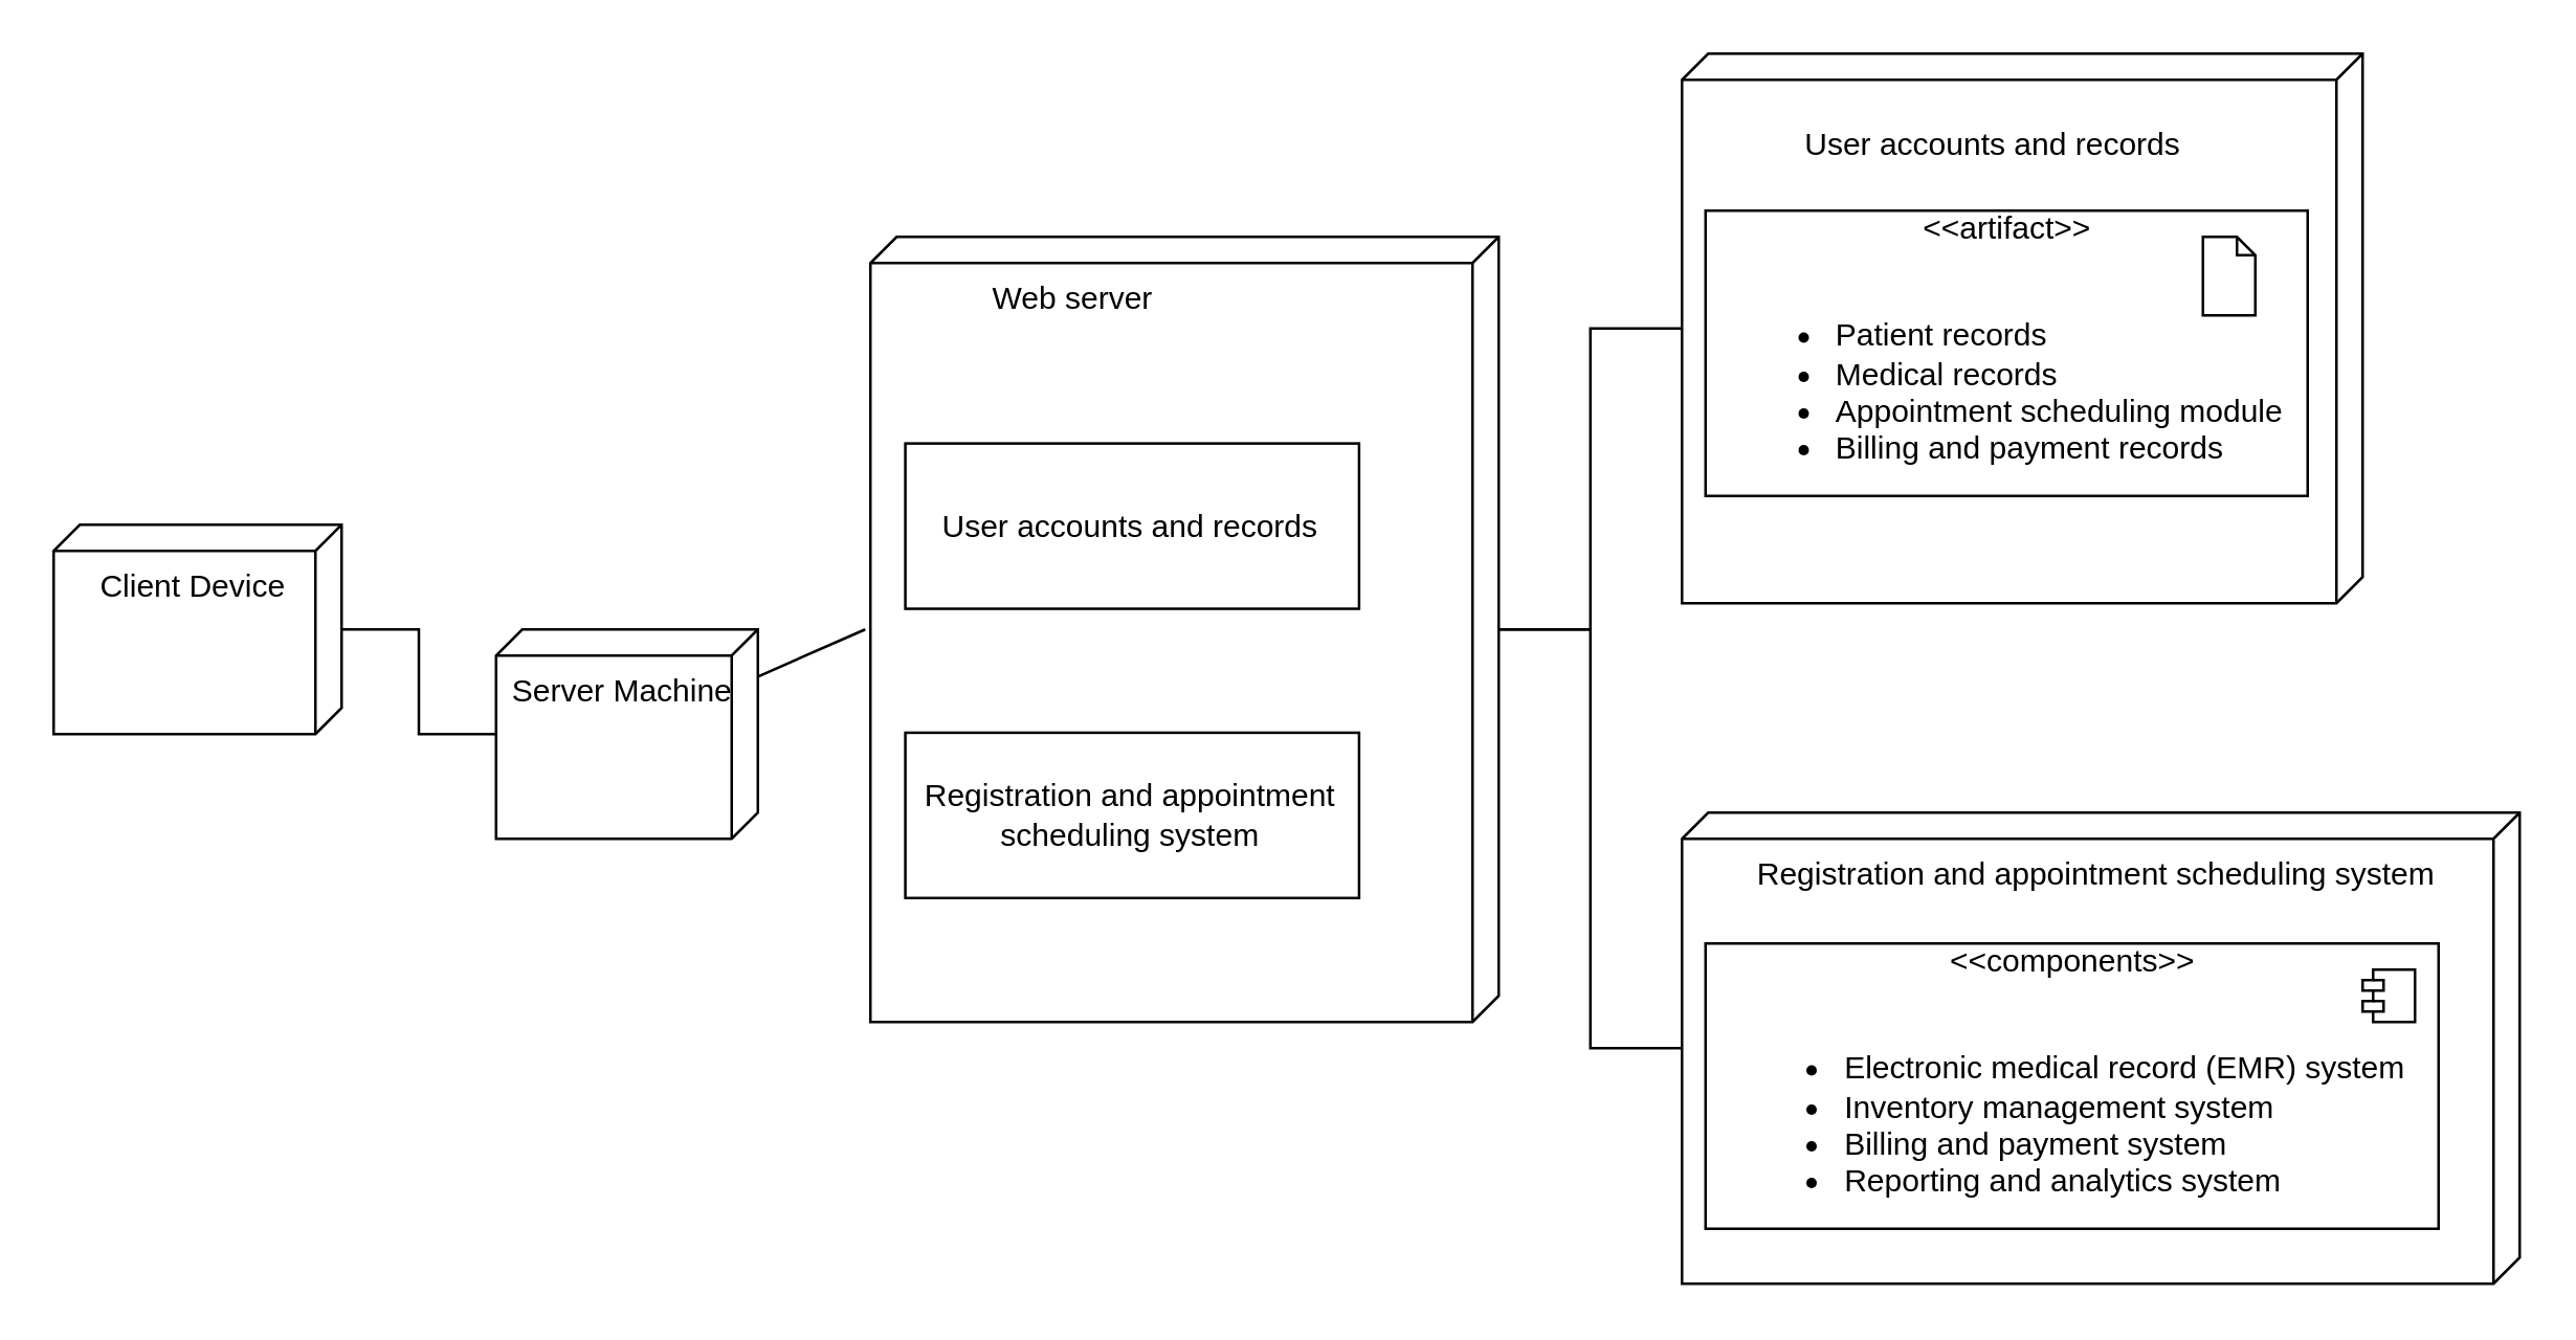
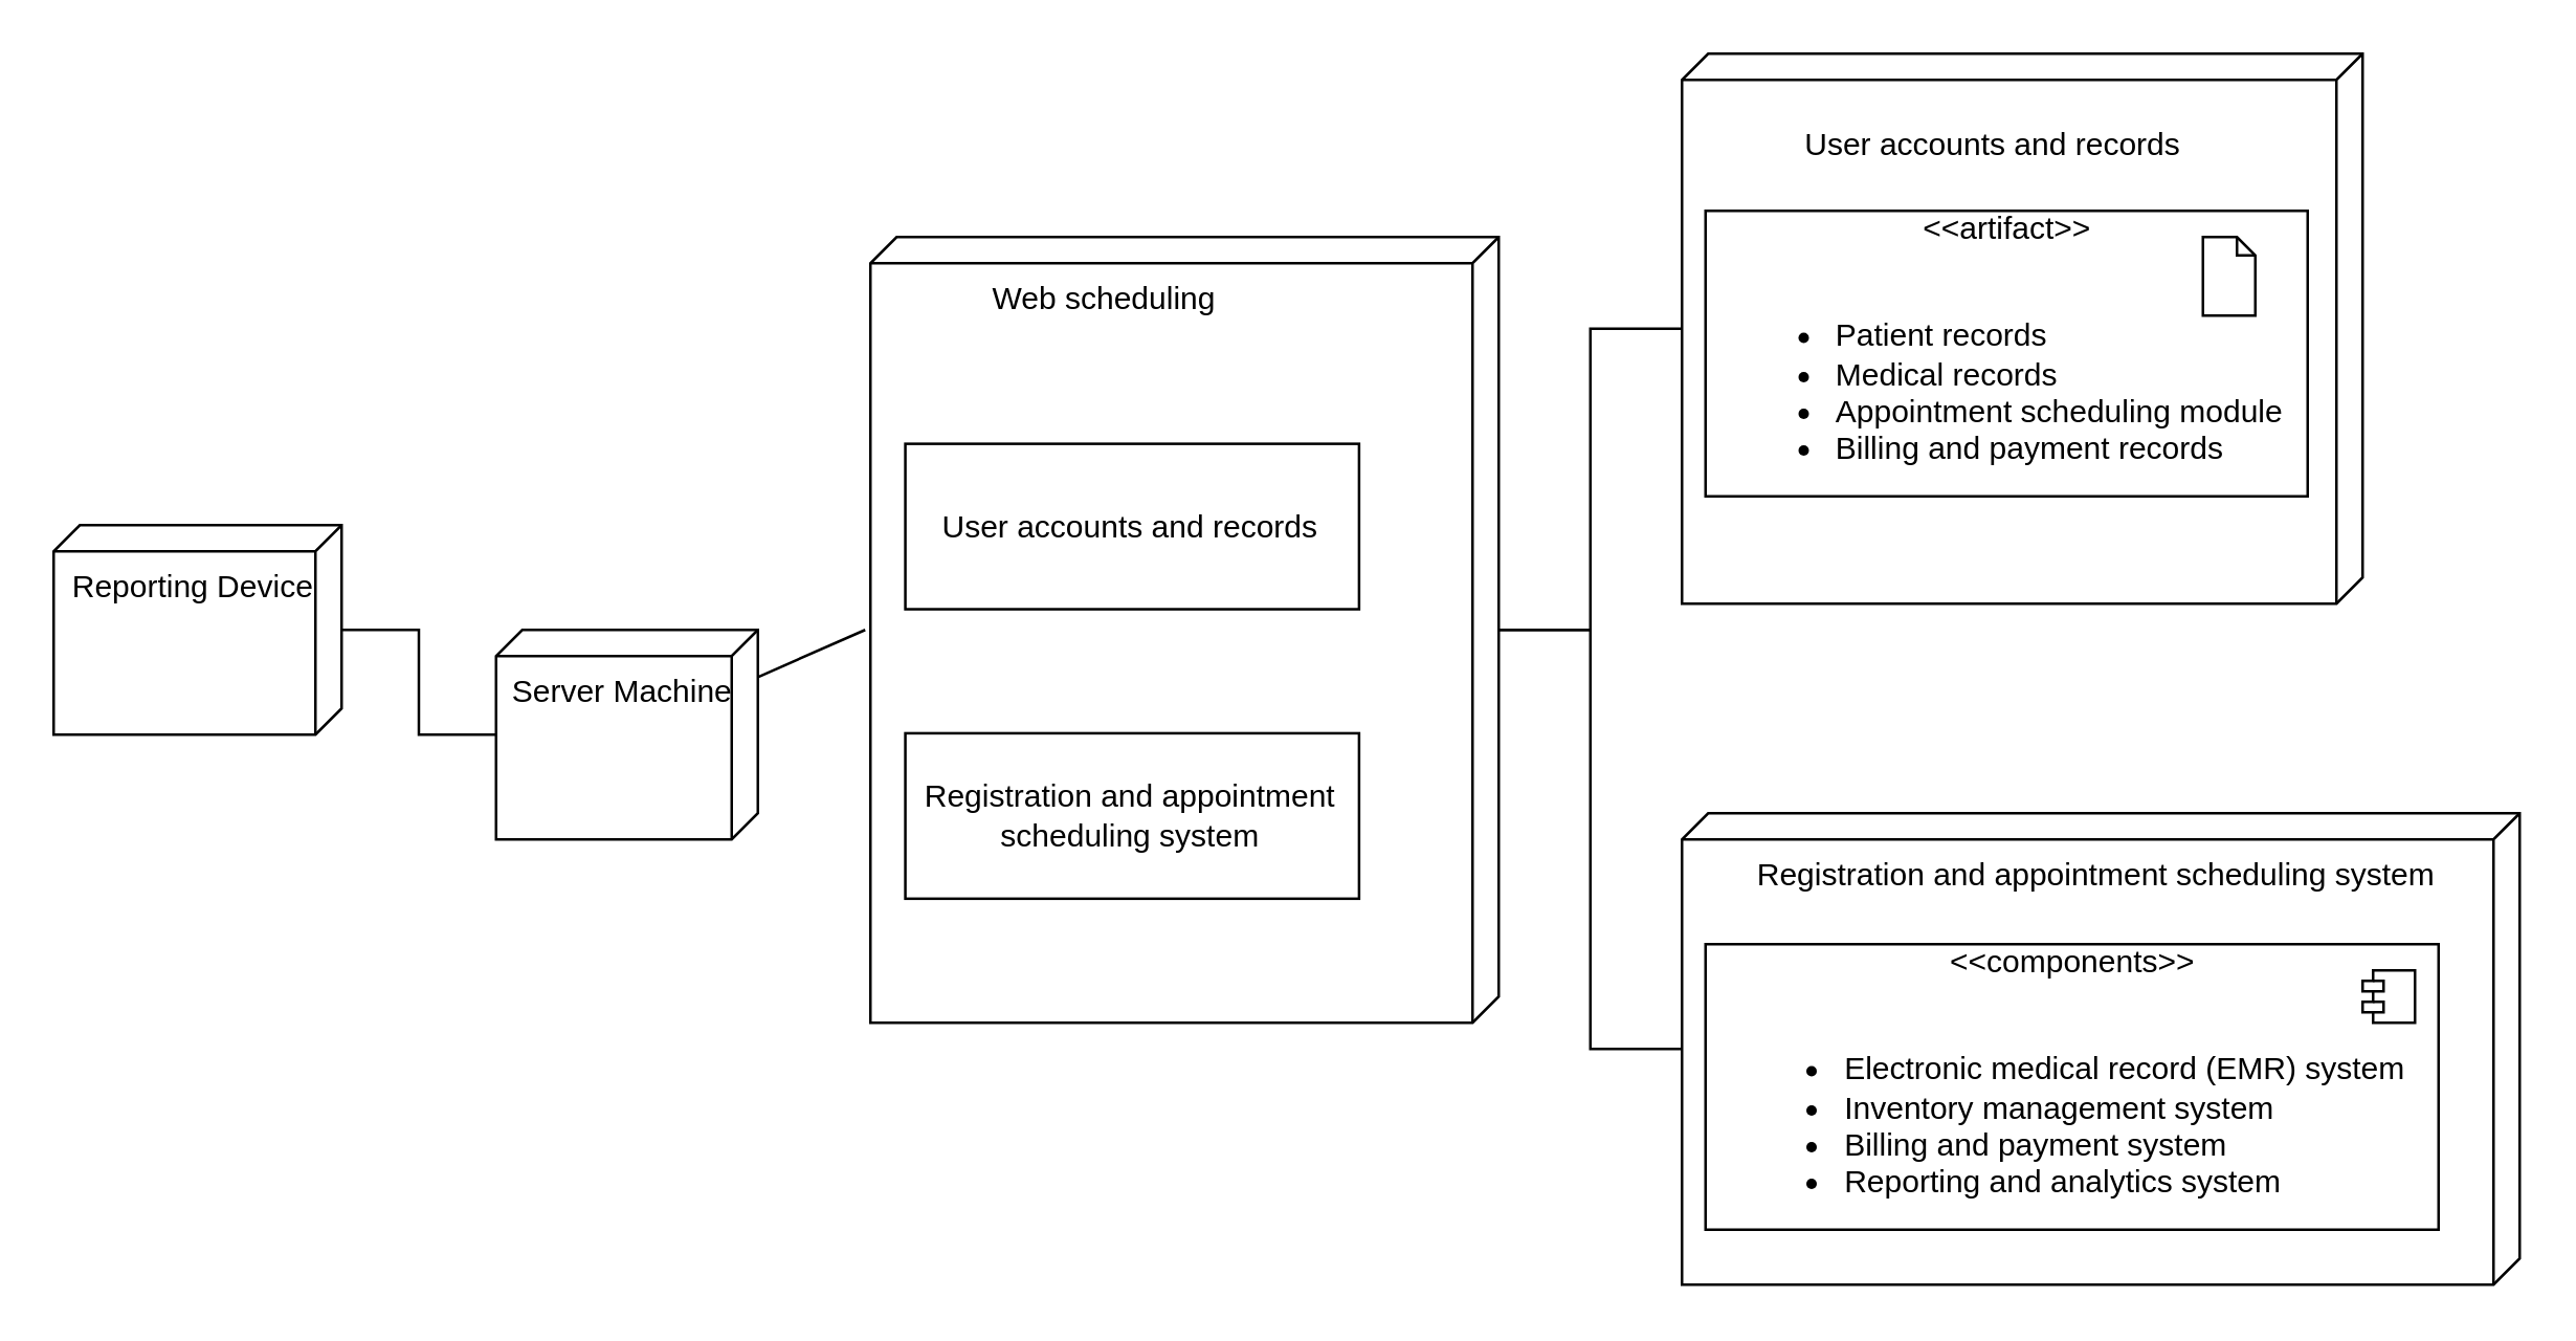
  <mxCell id="0" />
  <mxCell id="1" parent="0" />
  <mxCell id="2" style="edgeStyle=orthogonalEdgeStyle;rounded=0;orthogonalLoop=1;jettySize=auto;html=1;endArrow=none;endFill=0;" parent="1" source="4" target="7" edge="1"><mxGeometry relative="1" as="geometry" /></mxCell>
  <mxCell id="3" style="edgeStyle=orthogonalEdgeStyle;rounded=0;orthogonalLoop=1;jettySize=auto;html=1;endArrow=none;endFill=0;" parent="1" source="4" target="8" edge="1"><mxGeometry relative="1" as="geometry" /></mxCell>
- <mxCell id="4" value="&amp;nbsp; &amp;nbsp; &amp;nbsp; &amp;nbsp; &amp;nbsp; &amp;nbsp; Web server&lt;br&gt;" style="verticalAlign=top;align=left;shape=cube;size=10;direction=south;fontStyle=0;html=1;boundedLbl=1;spacingLeft=5;" parent="1" vertex="1"><mxGeometry x="332" y="90" width="240" height="300" as="geometry" /></mxCell>
+ <mxCell id="4" value="&amp;nbsp; &amp;nbsp; &amp;nbsp; &amp;nbsp; &amp;nbsp; &amp;nbsp; Web scheduling&lt;br&gt;" style="verticalAlign=top;align=left;shape=cube;size=10;direction=south;fontStyle=0;html=1;boundedLbl=1;spacingLeft=5;" parent="1" vertex="1"><mxGeometry x="332" y="90" width="240" height="300" as="geometry" /></mxCell>
  <mxCell id="5" value="User accounts and records" style="rounded=0;whiteSpace=wrap;html=1;" parent="4" vertex="1"><mxGeometry x="13.333" y="78.947" width="173.333" height="63.158" as="geometry" /></mxCell>
  <mxCell id="6" value="Registration and appointment scheduling system" style="rounded=0;whiteSpace=wrap;html=1;" parent="4" vertex="1"><mxGeometry x="13.333" y="189.474" width="173.333" height="63.158" as="geometry" /></mxCell>
  <mxCell id="7" value="" style="verticalAlign=top;align=center;shape=cube;size=10;direction=south;html=1;boundedLbl=1;spacingLeft=5;" parent="1" vertex="1"><mxGeometry x="642" y="20" width="260" height="210" as="geometry" /></mxCell>
  <mxCell id="8" value="&lt;div style=&quot;&quot;&gt;&lt;span style=&quot;background-color: initial;&quot;&gt;Registration and appointment scheduling system&lt;/span&gt;&lt;/div&gt;" style="verticalAlign=top;align=center;shape=cube;size=10;direction=south;html=1;boundedLbl=1;spacingLeft=5;" parent="1" vertex="1"><mxGeometry x="642" y="310" width="320" height="180" as="geometry" /></mxCell>
  <mxCell id="9" value="&amp;lt;&amp;lt;artifact&amp;gt;&amp;gt;&lt;br&gt;&lt;br&gt;&lt;ul&gt;&lt;li style=&quot;text-align: left;&quot;&gt;Patient records&lt;br&gt;&lt;/li&gt;&lt;li style=&quot;text-align: left;&quot;&gt;Medical records &lt;br&gt;&lt;/li&gt;&lt;li style=&quot;text-align: left;&quot;&gt;Appointment scheduling module&lt;br&gt;&lt;/li&gt;&lt;li style=&quot;text-align: left;&quot;&gt;Billing and payment records&lt;br&gt;&lt;/li&gt;&lt;/ul&gt;" style="html=1;align=center;verticalAlign=middle;dashed=0;" parent="1" vertex="1"><mxGeometry x="651" y="80" width="230" height="109" as="geometry" /></mxCell>
  <mxCell id="10" value="&amp;lt;&amp;lt;components&amp;gt;&amp;gt;&lt;br&gt;&lt;br&gt;&lt;ul&gt;&lt;li style=&quot;text-align: left;&quot;&gt;Electronic medical record (EMR) system&lt;br&gt;&lt;/li&gt;&lt;li style=&quot;text-align: left;&quot;&gt;Inventory management system&lt;br&gt;&lt;/li&gt;&lt;li style=&quot;text-align: left;&quot;&gt;Billing and payment system&lt;br&gt;&lt;/li&gt;&lt;li style=&quot;text-align: left;&quot;&gt;Reporting and analytics system&lt;br&gt;&lt;/li&gt;&lt;/ul&gt;" style="html=1;align=center;verticalAlign=middle;dashed=0;" parent="1" vertex="1"><mxGeometry x="651" y="360" width="280" height="109" as="geometry" /></mxCell>
  <mxCell id="11" value="Server Machine" style="verticalAlign=top;align=center;shape=cube;size=10;direction=south;html=1;boundedLbl=1;spacingLeft=5;" parent="1" vertex="1"><mxGeometry width="100" height="80" relative="1" as="geometry"><mxPoint x="189" y="240" as="offset" /></mxGeometry></mxCell>
  <mxCell id="12" value="" style="edgeStyle=orthogonalEdgeStyle;rounded=0;orthogonalLoop=1;jettySize=auto;html=1;endArrow=none;endFill=0;" parent="1" source="13" target="11" edge="1"><mxGeometry relative="1" as="geometry" /></mxCell>
- <mxCell id="13" value="Client Device" style="verticalAlign=top;align=center;shape=cube;size=10;direction=south;html=1;boundedLbl=1;spacingLeft=5;" parent="1" vertex="1"><mxGeometry x="20" y="200" width="110" height="80" as="geometry" /></mxCell>
+ <mxCell id="13" value="Reporting Device" style="verticalAlign=top;align=center;shape=cube;size=10;direction=south;html=1;boundedLbl=1;spacingLeft=5;" parent="1" vertex="1"><mxGeometry x="20" y="200" width="110" height="80" as="geometry" /></mxCell>
  <mxCell id="14" value="" style="endArrow=none;html=1;rounded=0;" parent="1" source="11" edge="1"><mxGeometry width="50" height="50" relative="1" as="geometry"><mxPoint x="280" y="250" as="sourcePoint" /><mxPoint x="330" y="240" as="targetPoint" /></mxGeometry></mxCell>
  <mxCell id="15" value="" style="shape=module;jettyWidth=8;jettyHeight=4;" parent="1" vertex="1"><mxGeometry x="902" y="370" width="20" height="20" as="geometry" /></mxCell>
  <mxCell id="16" value="User accounts and records" style="text;html=1;strokeColor=none;fillColor=none;align=center;verticalAlign=middle;whiteSpace=wrap;rounded=0;" parent="1" vertex="1"><mxGeometry x="671" y="40" width="180" height="30" as="geometry" /></mxCell>
  <mxCell id="17" value="" style="shape=note2;boundedLbl=1;whiteSpace=wrap;html=1;size=7;verticalAlign=top;align=center;" parent="1" vertex="1"><mxGeometry x="841" y="90" width="20" height="30" as="geometry" /></mxCell>
